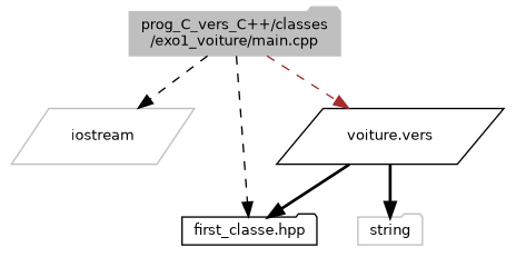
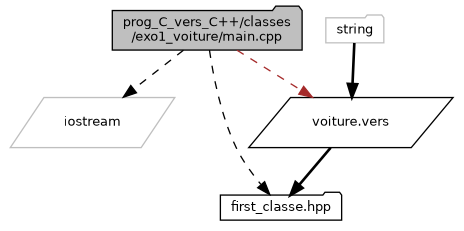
  digraph {
    node [color=black fillcolor=white fontname=Helvetica fontsize=10 shape=folder style=filled]
    edge [color=black fontname=Helvetica fontsize=10 labelfontname=Helvetica labelfontsize=10 style=dashed]
-   n1 [color=grey75 fillcolor=grey75 fontcolor=black height=0.2 label="prog_C_vers_C++/classes\l/exo1_voiture/main.cpp" width=0.4]
+   n1 [fillcolor=grey75 fontcolor=black height=0.2 label="prog_C_vers_C++/classes\l/exo1_voiture/main.cpp" width=0.4]
    n2 [color=grey75 height=0.2 label=iostream shape=parallelogram width=0.4]
    n3 [height=0.2 label="voiture.vers" shape=parallelogram width=0.4]
    n4 [height=0.2 label="first_classe.hpp" width=0.4]
    n5 [color=grey75 height=0.2 label=string width=0.4]
    n1 -> n2
    n1 -> n3 [color=brown]
    n1 -> n4
    n3 -> n4 [style=bold]
-   n3 -> n5 [style=bold]
+   n5 -> n3 [style=bold]
  }
